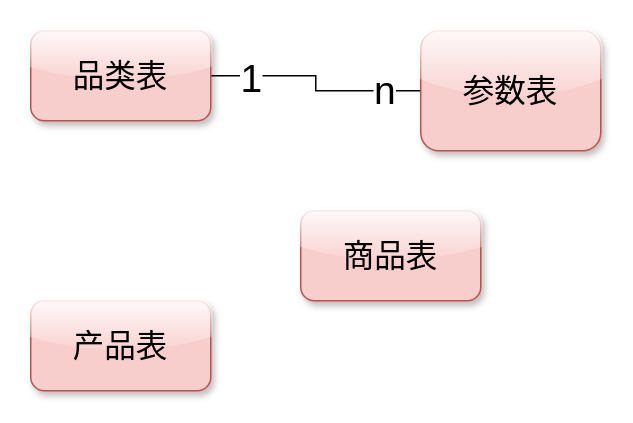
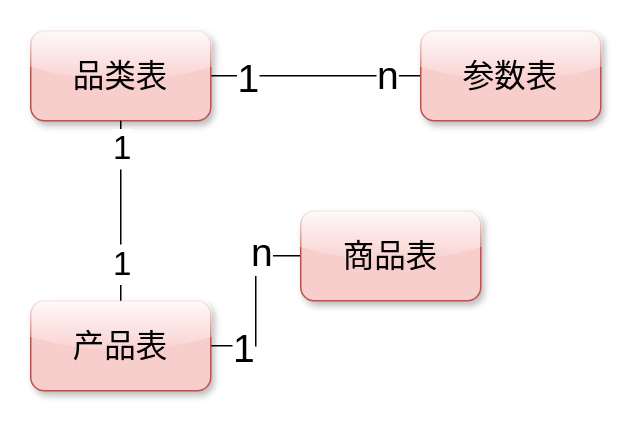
  <mxCell id="0" />
  <mxCell id="1" parent="0" />
  <mxCell id="2" value="" style="edgeStyle=orthogonalEdgeStyle;rounded=0;orthogonalLoop=1;jettySize=auto;html=1;endArrow=none;endFill=0;fontSize=21;" edge="1" parent="1" source="5" target="6"><mxGeometry relative="1" as="geometry" /></mxCell>
  <mxCell id="3" value="1" style="text;html=1;resizable=0;points=[];align=center;verticalAlign=middle;labelBackgroundColor=#ffffff;fontSize=26;" vertex="1" connectable="0" parent="2"><mxGeometry x="-0.657" y="-1" relative="1" as="geometry"><mxPoint as="offset" /></mxGeometry></mxCell>
  <mxCell id="4" value="n" style="text;html=1;resizable=0;points=[];align=center;verticalAlign=middle;labelBackgroundColor=#ffffff;fontSize=26;" vertex="1" connectable="0" parent="2"><mxGeometry x="0.671" y="1" relative="1" as="geometry"><mxPoint as="offset" /></mxGeometry></mxCell>
  <mxCell id="5" value="品类表" style="rounded=1;whiteSpace=wrap;html=1;fontSize=21;shadow=1;comic=0;glass=1;fillColor=#f8cecc;strokeColor=#b85450;" vertex="1" parent="1"><mxGeometry x="20" y="20" width="120" height="60" as="geometry" /></mxCell>
- <mxCell id="6" value="参数表" style="rounded=1;whiteSpace=wrap;html=1;fontSize=21;shadow=1;comic=0;glass=1;fillColor=#f8cecc;strokeColor=#b85450;" vertex="1" parent="1"><mxGeometry x="280" y="20" width="120" height="80" as="geometry" /></mxCell>
+ <mxCell id="6" value="参数表" style="rounded=1;whiteSpace=wrap;html=1;fontSize=21;shadow=1;comic=0;glass=1;fillColor=#f8cecc;strokeColor=#b85450;" vertex="1" parent="1"><mxGeometry x="280" y="20" width="120" height="60" as="geometry" /></mxCell>
+ <mxCell id="7" value="" style="edgeStyle=orthogonalEdgeStyle;rounded=0;orthogonalLoop=1;jettySize=auto;html=1;endArrow=none;endFill=0;fontSize=21;" edge="1" parent="1" source="10" target="11"><mxGeometry relative="1" as="geometry" /></mxCell>
+ <mxCell id="8" value="1" style="text;html=1;resizable=0;points=[];align=center;verticalAlign=middle;labelBackgroundColor=#ffffff;fontSize=26;" vertex="1" connectable="0" parent="7"><mxGeometry x="-0.643" y="-1" relative="1" as="geometry"><mxPoint as="offset" /></mxGeometry></mxCell>
+ <mxCell id="9" value="n" style="text;html=1;resizable=0;points=[];align=center;verticalAlign=middle;labelBackgroundColor=#ffffff;fontSize=26;" vertex="1" connectable="0" parent="7"><mxGeometry x="0.543" y="3" relative="1" as="geometry"><mxPoint as="offset" /></mxGeometry></mxCell>
  <mxCell id="10" value="产品表" style="rounded=1;whiteSpace=wrap;html=1;fontSize=21;shadow=1;comic=0;glass=1;fillColor=#f8cecc;strokeColor=#b85450;" vertex="1" parent="1"><mxGeometry x="20" y="200" width="120" height="60" as="geometry" /></mxCell>
  <mxCell id="11" value="商品表" style="rounded=1;whiteSpace=wrap;html=1;fontSize=21;shadow=1;comic=0;glass=1;fillColor=#f8cecc;strokeColor=#b85450;" vertex="1" parent="1"><mxGeometry x="200" y="140" width="120" height="60" as="geometry" /></mxCell>
+ <mxCell id="12" value="" style="endArrow=none;html=1;fontSize=21;" edge="1" parent="1" source="5" target="10"><mxGeometry width="50" height="50" relative="1" as="geometry"><mxPoint x="80" y="130" as="sourcePoint" /><mxPoint x="80" y="150.711" as="targetPoint" /></mxGeometry></mxCell>
+ <mxCell id="13" value="1" style="text;html=1;resizable=0;points=[];align=center;verticalAlign=middle;labelBackgroundColor=#ffffff;fontSize=22;" vertex="1" connectable="0" parent="12"><mxGeometry x="-0.7" relative="1" as="geometry"><mxPoint as="offset" /></mxGeometry></mxCell>
+ <mxCell id="14" value="1" style="text;html=1;resizable=0;points=[];align=center;verticalAlign=middle;labelBackgroundColor=#ffffff;fontSize=22;" vertex="1" connectable="0" parent="12"><mxGeometry x="0.583" relative="1" as="geometry"><mxPoint as="offset" /></mxGeometry></mxCell>
